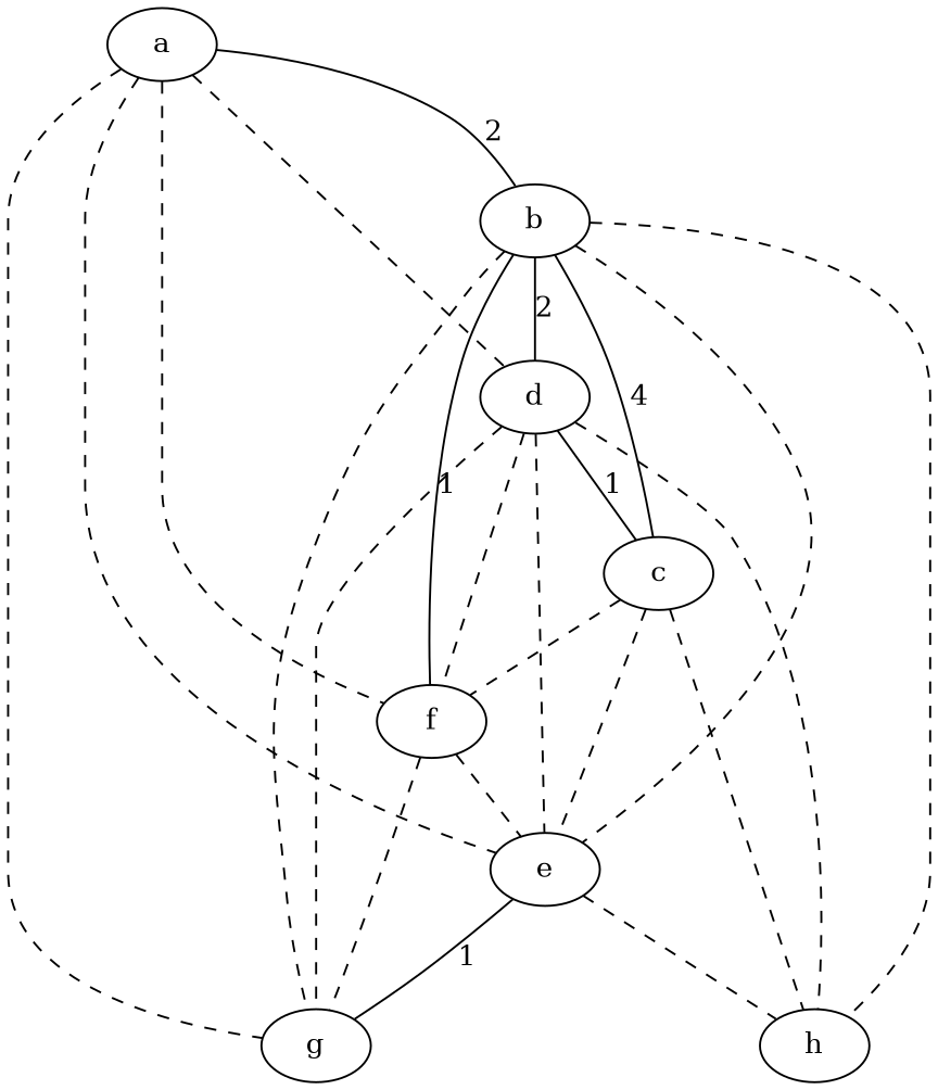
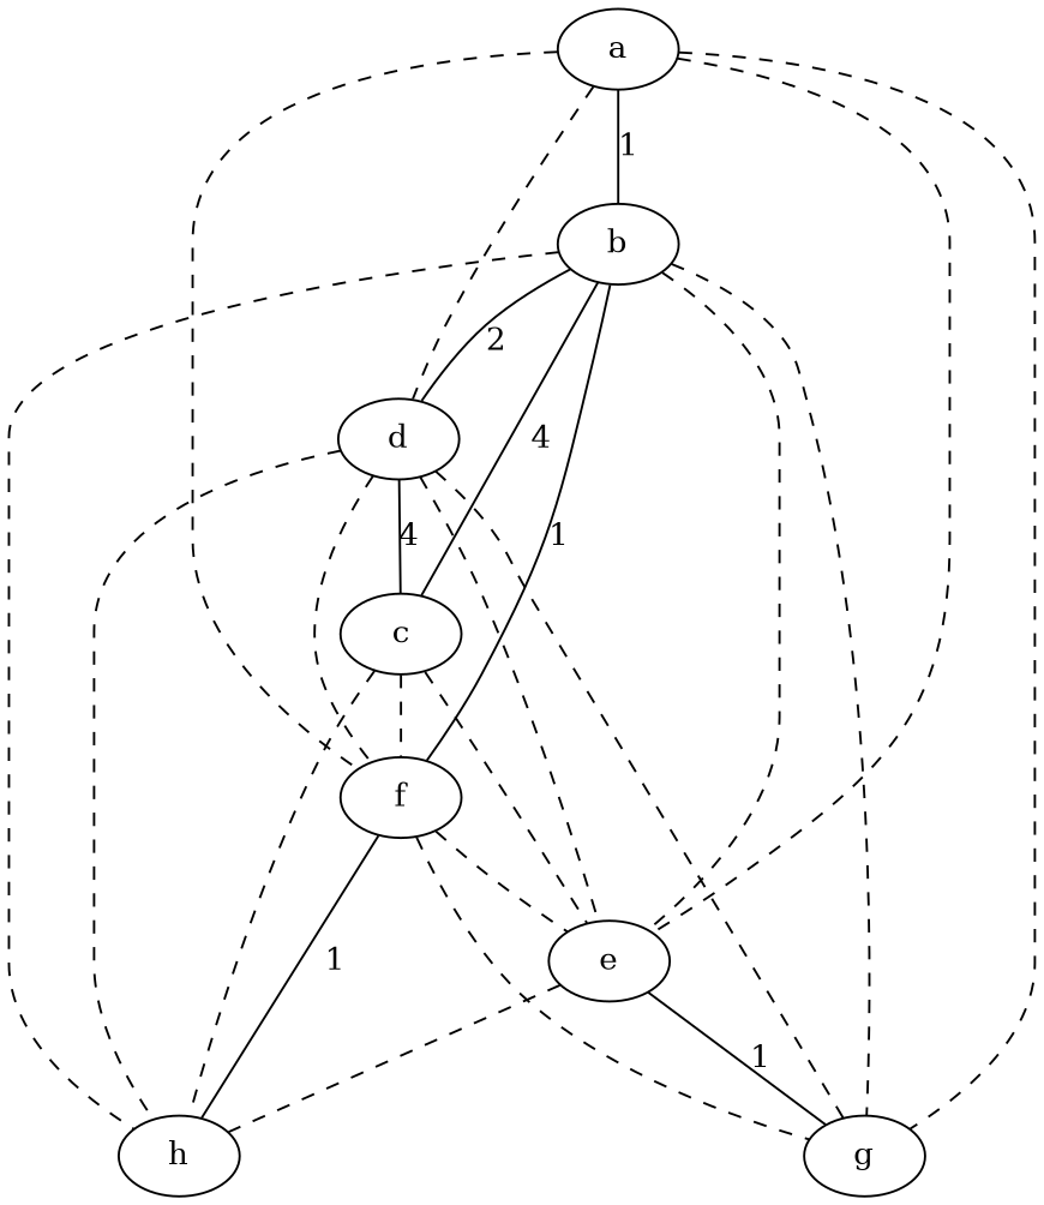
  strict graph {
    edge [color=black style=dashed]
    a
    b
    d
    f
    e
    g
    c
    h
-   a -- b [label=2 style=solid]
+   a -- b [label=1 style=solid]
    a -- d
    a -- f
    a -- e
    a -- g
    b -- d [label=2 style=solid]
    b -- f [label=1 style=solid]
    b -- e
    b -- g
    b -- c [label=4 style=solid]
    b -- h
    d -- f
    d -- e
    d -- g
-   d -- c [label=1 style=solid]
+   d -- c [label=4 style=solid]
    d -- h
    f -- e
    f -- g
+   f -- h [label=1 style=solid]
    e -- g [label=1 style=solid]
    e -- h
    c -- f
    c -- e
    c -- h
  }
